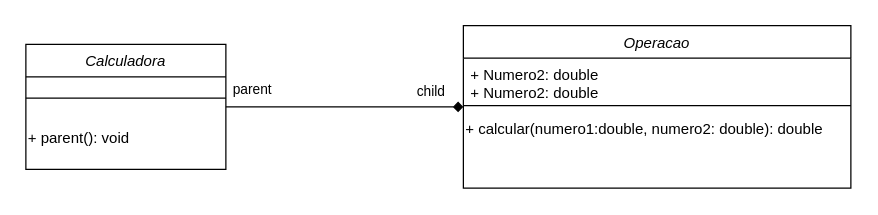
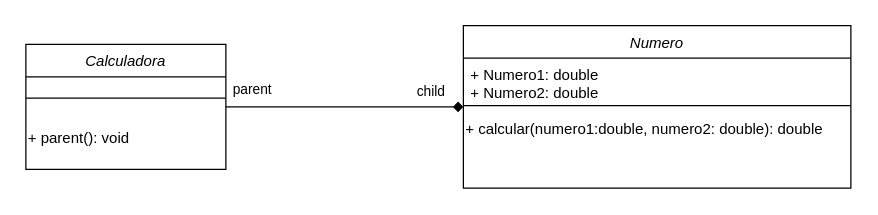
  <mxCell id="0" />
  <mxCell id="1" parent="0" />
  <mxCell id="2" value="Calculadora" style="swimlane;fontStyle=2;align=center;verticalAlign=top;childLayout=stackLayout;horizontal=1;startSize=26;horizontalStack=0;resizeParent=1;resizeLast=0;collapsible=1;marginBottom=0;rounded=0;shadow=0;strokeWidth=1;" vertex="1" parent="1"><mxGeometry x="20" y="35" width="160" height="100" as="geometry"><mxRectangle x="230" y="140" width="160" height="26" as="alternateBounds" /></mxGeometry></mxCell>
  <mxCell id="3" value="" style="line;html=1;strokeWidth=1;align=left;verticalAlign=middle;spacingTop=-1;spacingLeft=3;spacingRight=3;rotatable=0;labelPosition=right;points=[];portConstraint=eastwest;" vertex="1" parent="2"><mxGeometry y="26" width="160" height="34" as="geometry" /></mxCell>
  <mxCell id="4" value="+ parent(): void" style="text;html=1;align=left;verticalAlign=middle;resizable=0;points=[];autosize=1;strokeColor=none;fillColor=none;" vertex="1" parent="2"><mxGeometry y="60" width="160" height="30" as="geometry" /></mxCell>
- <mxCell id="5" value="Operacao" style="swimlane;fontStyle=2;align=center;verticalAlign=top;childLayout=stackLayout;horizontal=1;startSize=26;horizontalStack=0;resizeParent=1;resizeLast=0;collapsible=1;marginBottom=0;rounded=0;shadow=0;strokeWidth=1;" vertex="1" parent="1"><mxGeometry x="370" y="20" width="310" height="130" as="geometry"><mxRectangle x="230" y="140" width="160" height="26" as="alternateBounds" /></mxGeometry></mxCell>
- <mxCell id="6" value="+ Numero2: double&#10;+ Numero2: double" style="text;align=left;verticalAlign=top;spacingLeft=4;spacingRight=4;overflow=hidden;rotatable=0;points=[[0,0.5],[1,0.5]];portConstraint=eastwest;" vertex="1" parent="5"><mxGeometry y="26" width="310" height="34" as="geometry" /></mxCell>
+ <mxCell id="5" value="Numero" style="swimlane;fontStyle=2;align=center;verticalAlign=top;childLayout=stackLayout;horizontal=1;startSize=26;horizontalStack=0;resizeParent=1;resizeLast=0;collapsible=1;marginBottom=0;rounded=0;shadow=0;strokeWidth=1;" vertex="1" parent="1"><mxGeometry x="370" y="20" width="310" height="130" as="geometry"><mxRectangle x="230" y="140" width="160" height="26" as="alternateBounds" /></mxGeometry></mxCell>
+ <mxCell id="6" value="+ Numero1: double&#10;+ Numero2: double" style="text;align=left;verticalAlign=top;spacingLeft=4;spacingRight=4;overflow=hidden;rotatable=0;points=[[0,0.5],[1,0.5]];portConstraint=eastwest;" vertex="1" parent="5"><mxGeometry y="26" width="310" height="34" as="geometry" /></mxCell>
  <mxCell id="7" value="" style="line;html=1;strokeWidth=1;align=left;verticalAlign=middle;spacingTop=-1;spacingLeft=3;spacingRight=3;rotatable=0;labelPosition=right;points=[];portConstraint=eastwest;" vertex="1" parent="5"><mxGeometry y="60" width="310" height="8" as="geometry" /></mxCell>
  <mxCell id="8" value="+ calcular(numero1:double, numero2: double): double" style="text;html=1;align=left;verticalAlign=middle;resizable=0;points=[];autosize=1;strokeColor=none;fillColor=none;" vertex="1" parent="5"><mxGeometry y="68" width="310" height="30" as="geometry" /></mxCell>
  <mxCell id="9" value="" style="endArrow=diamond;html=1;rounded=0;exitX=1;exitY=0.5;exitDx=0;exitDy=0;" edge="1" parent="1" source="2" target="5"><mxGeometry width="50" height="50" relative="1" as="geometry"><mxPoint x="420" y="290" as="sourcePoint" /><mxPoint x="470" y="240" as="targetPoint" /></mxGeometry></mxCell>
  <mxCell id="10" value="parent" style="edgeLabel;html=1;align=center;verticalAlign=middle;resizable=0;points=[];" vertex="1" connectable="0" parent="9"><mxGeometry x="-0.474" y="1" relative="1" as="geometry"><mxPoint x="-30" y="-14" as="offset" /></mxGeometry></mxCell>
  <mxCell id="11" value="child" style="edgeLabel;html=1;align=center;verticalAlign=middle;resizable=0;points=[];" vertex="1" connectable="0" parent="1"><mxGeometry x="280" y="80" as="geometry"><mxPoint x="63" y="-8" as="offset" /></mxGeometry></mxCell>
